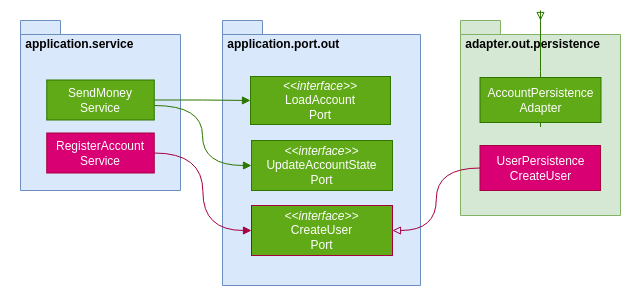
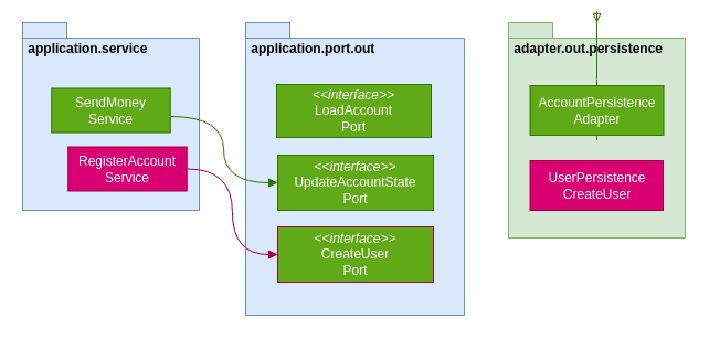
  <mxCell id="0" />
  <mxCell id="1" parent="0" />
  <mxCell id="2" value="&amp;nbsp;application.port.out" style="shape=folder;fontStyle=1;spacingTop=10;tabWidth=40;tabHeight=14;tabPosition=left;html=1;whiteSpace=wrap;verticalAlign=top;align=left;fillColor=#dae8fc;strokeColor=#6c8ebf;" vertex="1" parent="1"><mxGeometry x="222" y="20" width="198" height="265" as="geometry" /></mxCell>
  <mxCell id="3" value="&lt;div&gt;&lt;i&gt;&amp;lt;&amp;lt;interface&amp;gt;&amp;gt;&lt;/i&gt;&lt;/div&gt;LoadAccount&lt;div&gt;Port&lt;/div&gt;" style="rounded=0;whiteSpace=wrap;html=1;fillColor=#60a917;fontColor=#ffffff;strokeColor=#2D7600;" vertex="1" parent="1"><mxGeometry x="250" y="76" width="140" height="48" as="geometry" /></mxCell>
  <mxCell id="4" value="&amp;nbsp;application.service" style="shape=folder;fontStyle=1;spacingTop=10;tabWidth=40;tabHeight=14;tabPosition=left;html=1;whiteSpace=wrap;verticalAlign=top;align=left;fillColor=#dae8fc;strokeColor=#6c8ebf;" vertex="1" parent="1"><mxGeometry x="20" y="20" width="160" height="170" as="geometry" /></mxCell>
- <mxCell id="5" style="edgeStyle=orthogonalEdgeStyle;rounded=0;orthogonalLoop=1;jettySize=auto;html=1;endArrow=block;endFill=1;fillColor=#60a917;strokeColor=#2D7600;" edge="1" parent="1" source="7" target="3"><mxGeometry relative="1" as="geometry" /></mxCell>
  <mxCell id="6" style="edgeStyle=orthogonalEdgeStyle;rounded=0;orthogonalLoop=1;jettySize=auto;html=1;entryX=0;entryY=0.5;entryDx=0;entryDy=0;endArrow=block;endFill=1;curved=1;fillColor=#60a917;strokeColor=#2D7600;" edge="1" parent="1" source="7" target="10"><mxGeometry relative="1" as="geometry"><Array as="points"><mxPoint x="202" y="105" /><mxPoint x="202" y="165" /></Array></mxGeometry></mxCell>
  <mxCell id="7" value="SendMoney&lt;div&gt;Service&lt;/div&gt;" style="rounded=0;whiteSpace=wrap;html=1;fillColor=#60a917;fontColor=#ffffff;strokeColor=#2D7600;" vertex="1" parent="1"><mxGeometry x="46.25" y="79.5" width="107.5" height="40" as="geometry" /></mxCell>
  <mxCell id="8" style="edgeStyle=orthogonalEdgeStyle;rounded=0;orthogonalLoop=1;jettySize=auto;html=1;entryX=0;entryY=0.5;entryDx=0;entryDy=0;endArrow=block;endFill=1;curved=1;fillColor=#d80073;strokeColor=#A50040;" edge="1" parent="1" source="9" target="14"><mxGeometry relative="1" as="geometry" /></mxCell>
- <mxCell id="9" value="RegisterAccount&lt;div&gt;Service&lt;/div&gt;" style="rounded=0;whiteSpace=wrap;html=1;fillColor=#d80073;fontColor=#ffffff;strokeColor=#A50040;" vertex="1" parent="1"><mxGeometry x="46.25" y="132.5" width="107.5" height="40" as="geometry" /></mxCell>
+ <mxCell id="9" value="RegisterAccount&lt;div&gt;Service&lt;/div&gt;" style="rounded=0;whiteSpace=wrap;html=1;fillColor=#d80073;fontColor=#ffffff;strokeColor=#A50040;" vertex="1" parent="1"><mxGeometry x="61.25" y="132.5" width="107.5" height="40" as="geometry" /></mxCell>
  <mxCell id="10" value="&lt;div&gt;&lt;i&gt;&amp;lt;&amp;lt;interface&amp;gt;&amp;gt;&lt;/i&gt;&lt;/div&gt;UpdateAccountState&lt;div&gt;Port&lt;/div&gt;" style="rounded=0;whiteSpace=wrap;html=1;fillColor=#60a917;fontColor=#ffffff;strokeColor=#2D7600;" vertex="1" parent="1"><mxGeometry x="251" y="140" width="141" height="50" as="geometry" /></mxCell>
  <mxCell id="11" value="&amp;nbsp;adapter.out.persistence" style="shape=folder;fontStyle=1;spacingTop=10;tabWidth=40;tabHeight=14;tabPosition=left;html=1;whiteSpace=wrap;verticalAlign=top;align=left;fillColor=#d5e8d4;strokeColor=#82b366;" vertex="1" parent="1"><mxGeometry x="460" y="20" width="160" height="195" as="geometry" /></mxCell>
  <mxCell id="12" style="edgeStyle=orthogonalEdgeStyle;rounded=0;orthogonalLoop=1;jettySize=auto;html=1;endArrow=block;endFill=0;curved=1;fillColor=#60a917;strokeColor=#2D7600;" edge="1" parent="1" source="13" target="11"><mxGeometry relative="1" as="geometry" /></mxCell>
  <mxCell id="13" value="AccountPersistence&lt;div&gt;Adapter&lt;/div&gt;" style="rounded=0;whiteSpace=wrap;html=1;fillColor=#60a917;fontColor=#ffffff;strokeColor=#2D7600;" vertex="1" parent="1"><mxGeometry x="479.5" y="77" width="121" height="45" as="geometry" /></mxCell>
  <mxCell id="14" value="&lt;div&gt;&lt;i&gt;&amp;lt;&amp;lt;interface&amp;gt;&amp;gt;&lt;/i&gt;&lt;/div&gt;CreateUser&lt;div&gt;Port&lt;/div&gt;" style="rounded=0;whiteSpace=wrap;html=1;fillColor=#60a917;fontColor=#ffffff;strokeColor=#A50040;" vertex="1" parent="1"><mxGeometry x="251" y="205" width="141" height="50" as="geometry" /></mxCell>
- <mxCell id="15" style="edgeStyle=orthogonalEdgeStyle;rounded=0;orthogonalLoop=1;jettySize=auto;html=1;entryX=1;entryY=0.5;entryDx=0;entryDy=0;endArrow=block;endFill=0;curved=1;fillColor=#d80073;strokeColor=#A50040;" edge="1" parent="1" source="16" target="14"><mxGeometry relative="1" as="geometry" /></mxCell>
  <mxCell id="16" value="UserPersistence&lt;div&gt;CreateUser&lt;/div&gt;" style="rounded=0;whiteSpace=wrap;html=1;fillColor=#d80073;fontColor=#ffffff;strokeColor=#A50040;" vertex="1" parent="1"><mxGeometry x="479.5" y="145" width="120.5" height="45" as="geometry" /></mxCell>
